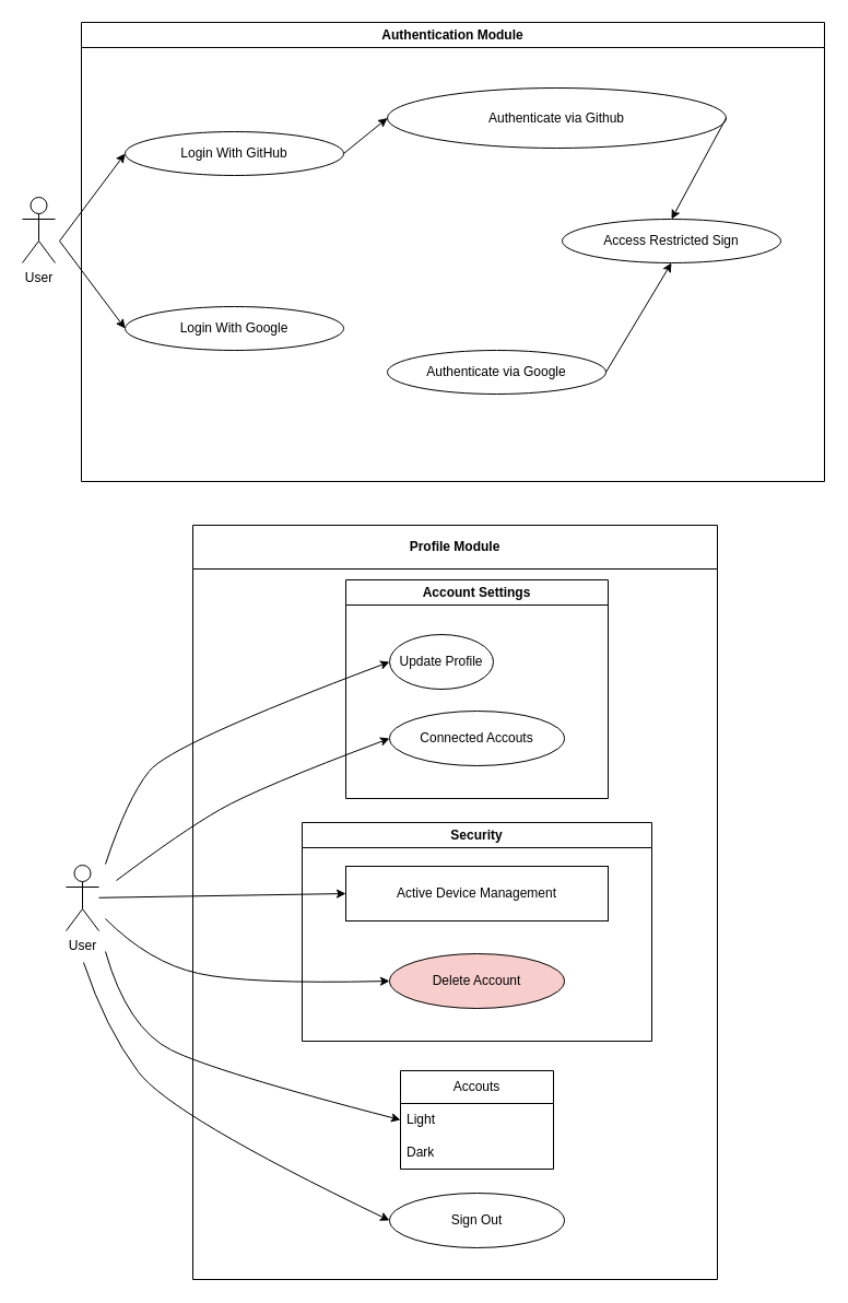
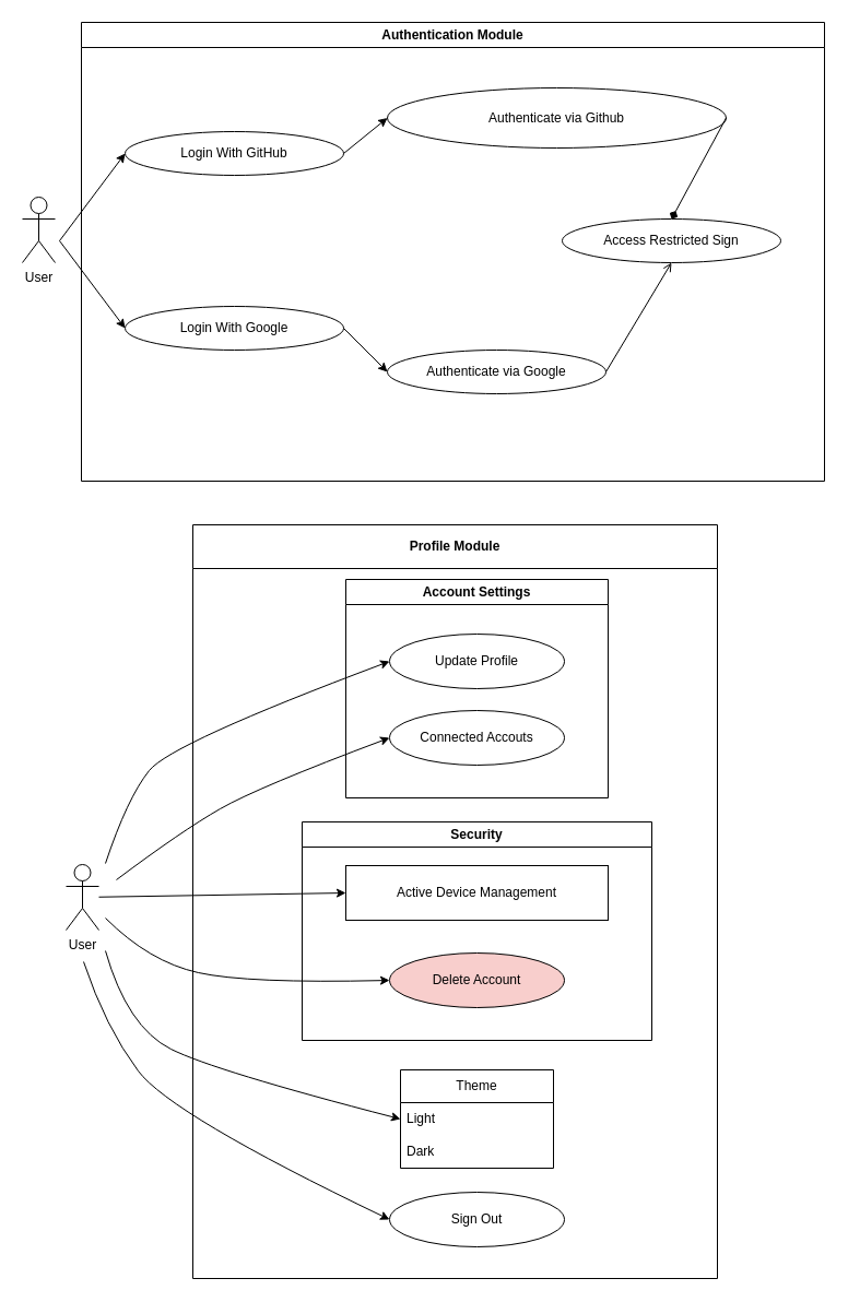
  <mxCell id="0" />
  <mxCell id="1" parent="0" />
  <mxCell id="2" value="Authentication Module" style="swimlane;whiteSpace=wrap;html=1;" parent="1" vertex="1"><mxGeometry x="74" y="20" width="680" height="420" as="geometry" /></mxCell>
  <mxCell id="3" value="Login With GitHub" style="ellipse;whiteSpace=wrap;html=1;" parent="2" vertex="1"><mxGeometry x="40" y="100" width="200" height="40" as="geometry" /></mxCell>
  <mxCell id="4" value="Login With Google" style="ellipse;whiteSpace=wrap;html=1;" parent="2" vertex="1"><mxGeometry x="40" y="260" width="200" height="40" as="geometry" /></mxCell>
  <mxCell id="5" value="Authenticate via Github" style="ellipse;whiteSpace=wrap;html=1;" parent="2" vertex="1"><mxGeometry x="280" y="60" width="310" height="55" as="geometry" /></mxCell>
  <mxCell id="6" value="Authenticate via Google" style="ellipse;whiteSpace=wrap;html=1;" parent="2" vertex="1"><mxGeometry x="280" y="300" width="200" height="40" as="geometry" /></mxCell>
  <mxCell id="7" value="Access Restricted Sign" style="ellipse;whiteSpace=wrap;html=1;" parent="2" vertex="1"><mxGeometry x="440" y="180" width="200" height="40" as="geometry" /></mxCell>
  <mxCell id="8" value="" style="endArrow=classic;html=1;rounded=0;entryX=0;entryY=0.5;entryDx=0;entryDy=0;" parent="2" target="3" edge="1"><mxGeometry width="50" height="50" relative="1" as="geometry"><mxPoint x="-20" y="200" as="sourcePoint" /><mxPoint x="30" y="150" as="targetPoint" /></mxGeometry></mxCell>
  <mxCell id="9" value="" style="endArrow=classic;html=1;rounded=0;exitX=1;exitY=0.5;exitDx=0;exitDy=0;entryX=0;entryY=0.5;entryDx=0;entryDy=0;" parent="2" source="3" target="5" edge="1"><mxGeometry width="50" height="50" relative="1" as="geometry"><mxPoint x="230" y="190" as="sourcePoint" /><mxPoint x="280" y="140" as="targetPoint" /></mxGeometry></mxCell>
- <mxCell id="11" value="" style="endArrow=classic;html=1;rounded=0;exitX=1;exitY=0.5;exitDx=0;exitDy=0;entryX=0.5;entryY=0;entryDx=0;entryDy=0;" parent="2" source="5" target="7" edge="1"><mxGeometry width="50" height="50" relative="1" as="geometry"><mxPoint x="380" y="200" as="sourcePoint" /><mxPoint x="430" y="150" as="targetPoint" /></mxGeometry></mxCell>
- <mxCell id="12" value="" style="endArrow=classic;html=1;rounded=0;exitX=1;exitY=0.5;exitDx=0;exitDy=0;entryX=0.5;entryY=1;entryDx=0;entryDy=0;" parent="2" source="6" target="7" edge="1"><mxGeometry width="50" height="50" relative="1" as="geometry"><mxPoint x="390" y="290" as="sourcePoint" /><mxPoint x="440" y="240" as="targetPoint" /></mxGeometry></mxCell>
+ <mxCell id="10" value="" style="endArrow=classic;html=1;rounded=0;exitX=1;exitY=0.5;exitDx=0;exitDy=0;entryX=0;entryY=0.5;entryDx=0;entryDy=0;" parent="2" source="4" target="6" edge="1"><mxGeometry width="50" height="50" relative="1" as="geometry"><mxPoint x="300" y="300" as="sourcePoint" /><mxPoint x="350" y="250" as="targetPoint" /></mxGeometry></mxCell>
+ <mxCell id="11" value="" style="endArrow=diamond;html=1;rounded=0;exitX=1;exitY=0.5;exitDx=0;exitDy=0;entryX=0.5;entryY=0;entryDx=0;entryDy=0;" parent="2" source="5" target="7" edge="1"><mxGeometry width="50" height="50" relative="1" as="geometry"><mxPoint x="380" y="200" as="sourcePoint" /><mxPoint x="430" y="150" as="targetPoint" /></mxGeometry></mxCell>
+ <mxCell id="12" value="" style="endArrow=open;html=1;rounded=0;exitX=1;exitY=0.5;exitDx=0;exitDy=0;entryX=0.5;entryY=1;entryDx=0;entryDy=0;" parent="2" source="6" target="7" edge="1"><mxGeometry width="50" height="50" relative="1" as="geometry"><mxPoint x="390" y="290" as="sourcePoint" /><mxPoint x="440" y="240" as="targetPoint" /></mxGeometry></mxCell>
  <mxCell id="13" value="User" style="shape=umlActor;verticalLabelPosition=bottom;verticalAlign=top;html=1;outlineConnect=0;" parent="1" vertex="1"><mxGeometry x="20" y="180" width="30" height="60" as="geometry" /></mxCell>
  <mxCell id="14" value="" style="endArrow=classic;html=1;rounded=0;entryX=0;entryY=0.5;entryDx=0;entryDy=0;" parent="1" target="4" edge="1"><mxGeometry width="50" height="50" relative="1" as="geometry"><mxPoint x="54" y="220" as="sourcePoint" /><mxPoint x="164" y="200" as="targetPoint" /></mxGeometry></mxCell>
  <mxCell id="15" value="Profile Module" style="swimlane;whiteSpace=wrap;html=1;startSize=40;" vertex="1" parent="1"><mxGeometry x="176" y="480" width="480" height="690" as="geometry" /></mxCell>
  <mxCell id="16" value="Account Settings" style="swimlane;whiteSpace=wrap;html=1;" vertex="1" parent="15"><mxGeometry x="140" y="50" width="240" height="200" as="geometry" /></mxCell>
- <mxCell id="17" value="Update Profile" style="ellipse;whiteSpace=wrap;html=1;" vertex="1" parent="16"><mxGeometry x="40" y="50" width="95" height="50" as="geometry" /></mxCell>
+ <mxCell id="17" value="Update Profile" style="ellipse;whiteSpace=wrap;html=1;" vertex="1" parent="16"><mxGeometry x="40" y="50" width="160" height="50" as="geometry" /></mxCell>
  <mxCell id="18" value="Connected Accouts" style="ellipse;whiteSpace=wrap;html=1;" vertex="1" parent="16"><mxGeometry x="40" y="120" width="160" height="50" as="geometry" /></mxCell>
  <mxCell id="19" value="Security" style="swimlane;whiteSpace=wrap;html=1;" vertex="1" parent="15"><mxGeometry x="100" y="272" width="320" height="200" as="geometry" /></mxCell>
  <mxCell id="20" value="Active Device Management" style="whiteSpace=wrap;html=1;rounded=0;" vertex="1" parent="19"><mxGeometry x="40" y="40" width="240" height="50" as="geometry" /></mxCell>
  <mxCell id="21" value="Delete Account" style="ellipse;whiteSpace=wrap;html=1;fillColor=#f8cecc;" vertex="1" parent="19"><mxGeometry x="80" y="120" width="160" height="50" as="geometry" /></mxCell>
  <mxCell id="22" value="Sign Out" style="ellipse;whiteSpace=wrap;html=1;" vertex="1" parent="15"><mxGeometry x="180" y="611" width="160" height="50" as="geometry" /></mxCell>
- <mxCell id="23" value="Accouts" style="swimlane;fontStyle=0;childLayout=stackLayout;horizontal=1;startSize=30;horizontalStack=0;resizeParent=1;resizeParentMax=0;resizeLast=0;collapsible=1;marginBottom=0;whiteSpace=wrap;html=1;" vertex="1" parent="15"><mxGeometry x="190" y="499" width="140" height="90" as="geometry" /></mxCell>
+ <mxCell id="23" value="Theme" style="swimlane;fontStyle=0;childLayout=stackLayout;horizontal=1;startSize=30;horizontalStack=0;resizeParent=1;resizeParentMax=0;resizeLast=0;collapsible=1;marginBottom=0;whiteSpace=wrap;html=1;" vertex="1" parent="15"><mxGeometry x="190" y="499" width="140" height="90" as="geometry" /></mxCell>
  <mxCell id="24" value="Light" style="text;strokeColor=none;fillColor=none;align=left;verticalAlign=middle;spacingLeft=4;spacingRight=4;overflow=hidden;points=[[0,0.5],[1,0.5]];portConstraint=eastwest;rotatable=0;whiteSpace=wrap;html=1;" vertex="1" parent="23"><mxGeometry y="30" width="140" height="30" as="geometry" /></mxCell>
  <mxCell id="25" value="Dark" style="text;strokeColor=none;fillColor=none;align=left;verticalAlign=middle;spacingLeft=4;spacingRight=4;overflow=hidden;points=[[0,0.5],[1,0.5]];portConstraint=eastwest;rotatable=0;whiteSpace=wrap;html=1;" vertex="1" parent="23"><mxGeometry y="60" width="140" height="30" as="geometry" /></mxCell>
  <mxCell id="26" value="" style="curved=1;endArrow=classic;html=1;rounded=0;entryX=0;entryY=0.5;entryDx=0;entryDy=0;" edge="1" parent="15" target="18"><mxGeometry width="50" height="50" relative="1" as="geometry"><mxPoint x="-70" y="325" as="sourcePoint" /><mxPoint x="160" y="200" as="targetPoint" /><Array as="points"><mxPoint x="-10" y="280" /><mxPoint x="60" y="240" /></Array></mxGeometry></mxCell>
  <mxCell id="27" value="" style="curved=1;endArrow=classic;html=1;rounded=0;entryX=0;entryY=0.5;entryDx=0;entryDy=0;" edge="1" parent="15" target="21"><mxGeometry width="50" height="50" relative="1" as="geometry"><mxPoint x="-80" y="360" as="sourcePoint" /><mxPoint x="170" y="420" as="targetPoint" /><Array as="points"><mxPoint x="-40" y="400" /><mxPoint x="50" y="420" /></Array></mxGeometry></mxCell>
  <mxCell id="28" value="" style="curved=1;endArrow=classic;html=1;rounded=0;entryX=0;entryY=0.5;entryDx=0;entryDy=0;" edge="1" parent="15" target="24"><mxGeometry width="50" height="50" relative="1" as="geometry"><mxPoint x="-80" y="390" as="sourcePoint" /><mxPoint x="160" y="457" as="targetPoint" /><Array as="points"><mxPoint x="-60" y="460" /><mxPoint x="20" y="500" /></Array></mxGeometry></mxCell>
  <mxCell id="29" value="" style="curved=1;endArrow=classic;html=1;rounded=0;entryX=0;entryY=0.5;entryDx=0;entryDy=0;" edge="1" parent="15" target="22"><mxGeometry width="50" height="50" relative="1" as="geometry"><mxPoint x="-100" y="400" as="sourcePoint" /><mxPoint x="170" y="544" as="targetPoint" /><Array as="points"><mxPoint x="-80" y="460" /><mxPoint x="-20" y="540" /></Array></mxGeometry></mxCell>
  <mxCell id="30" value="User" style="shape=umlActor;verticalLabelPosition=bottom;verticalAlign=top;html=1;outlineConnect=0;" vertex="1" parent="1"><mxGeometry x="60" y="791" width="30" height="60" as="geometry" /></mxCell>
  <mxCell id="31" value="" style="endArrow=classic;html=1;rounded=0;entryX=0;entryY=0.5;entryDx=0;entryDy=0;" edge="1" parent="1" source="30" target="20"><mxGeometry width="50" height="50" relative="1" as="geometry"><mxPoint x="96" y="855" as="sourcePoint" /><mxPoint x="256" y="730" as="targetPoint" /><Array as="points" /></mxGeometry></mxCell>
  <mxCell id="32" value="" style="curved=1;endArrow=classic;html=1;rounded=0;entryX=0;entryY=0.5;entryDx=0;entryDy=0;" edge="1" parent="1" target="17"><mxGeometry width="50" height="50" relative="1" as="geometry"><mxPoint x="96" y="790" as="sourcePoint" /><mxPoint x="140" y="620" as="targetPoint" /><Array as="points"><mxPoint x="116" y="730" /><mxPoint x="156" y="680" /></Array></mxGeometry></mxCell>
